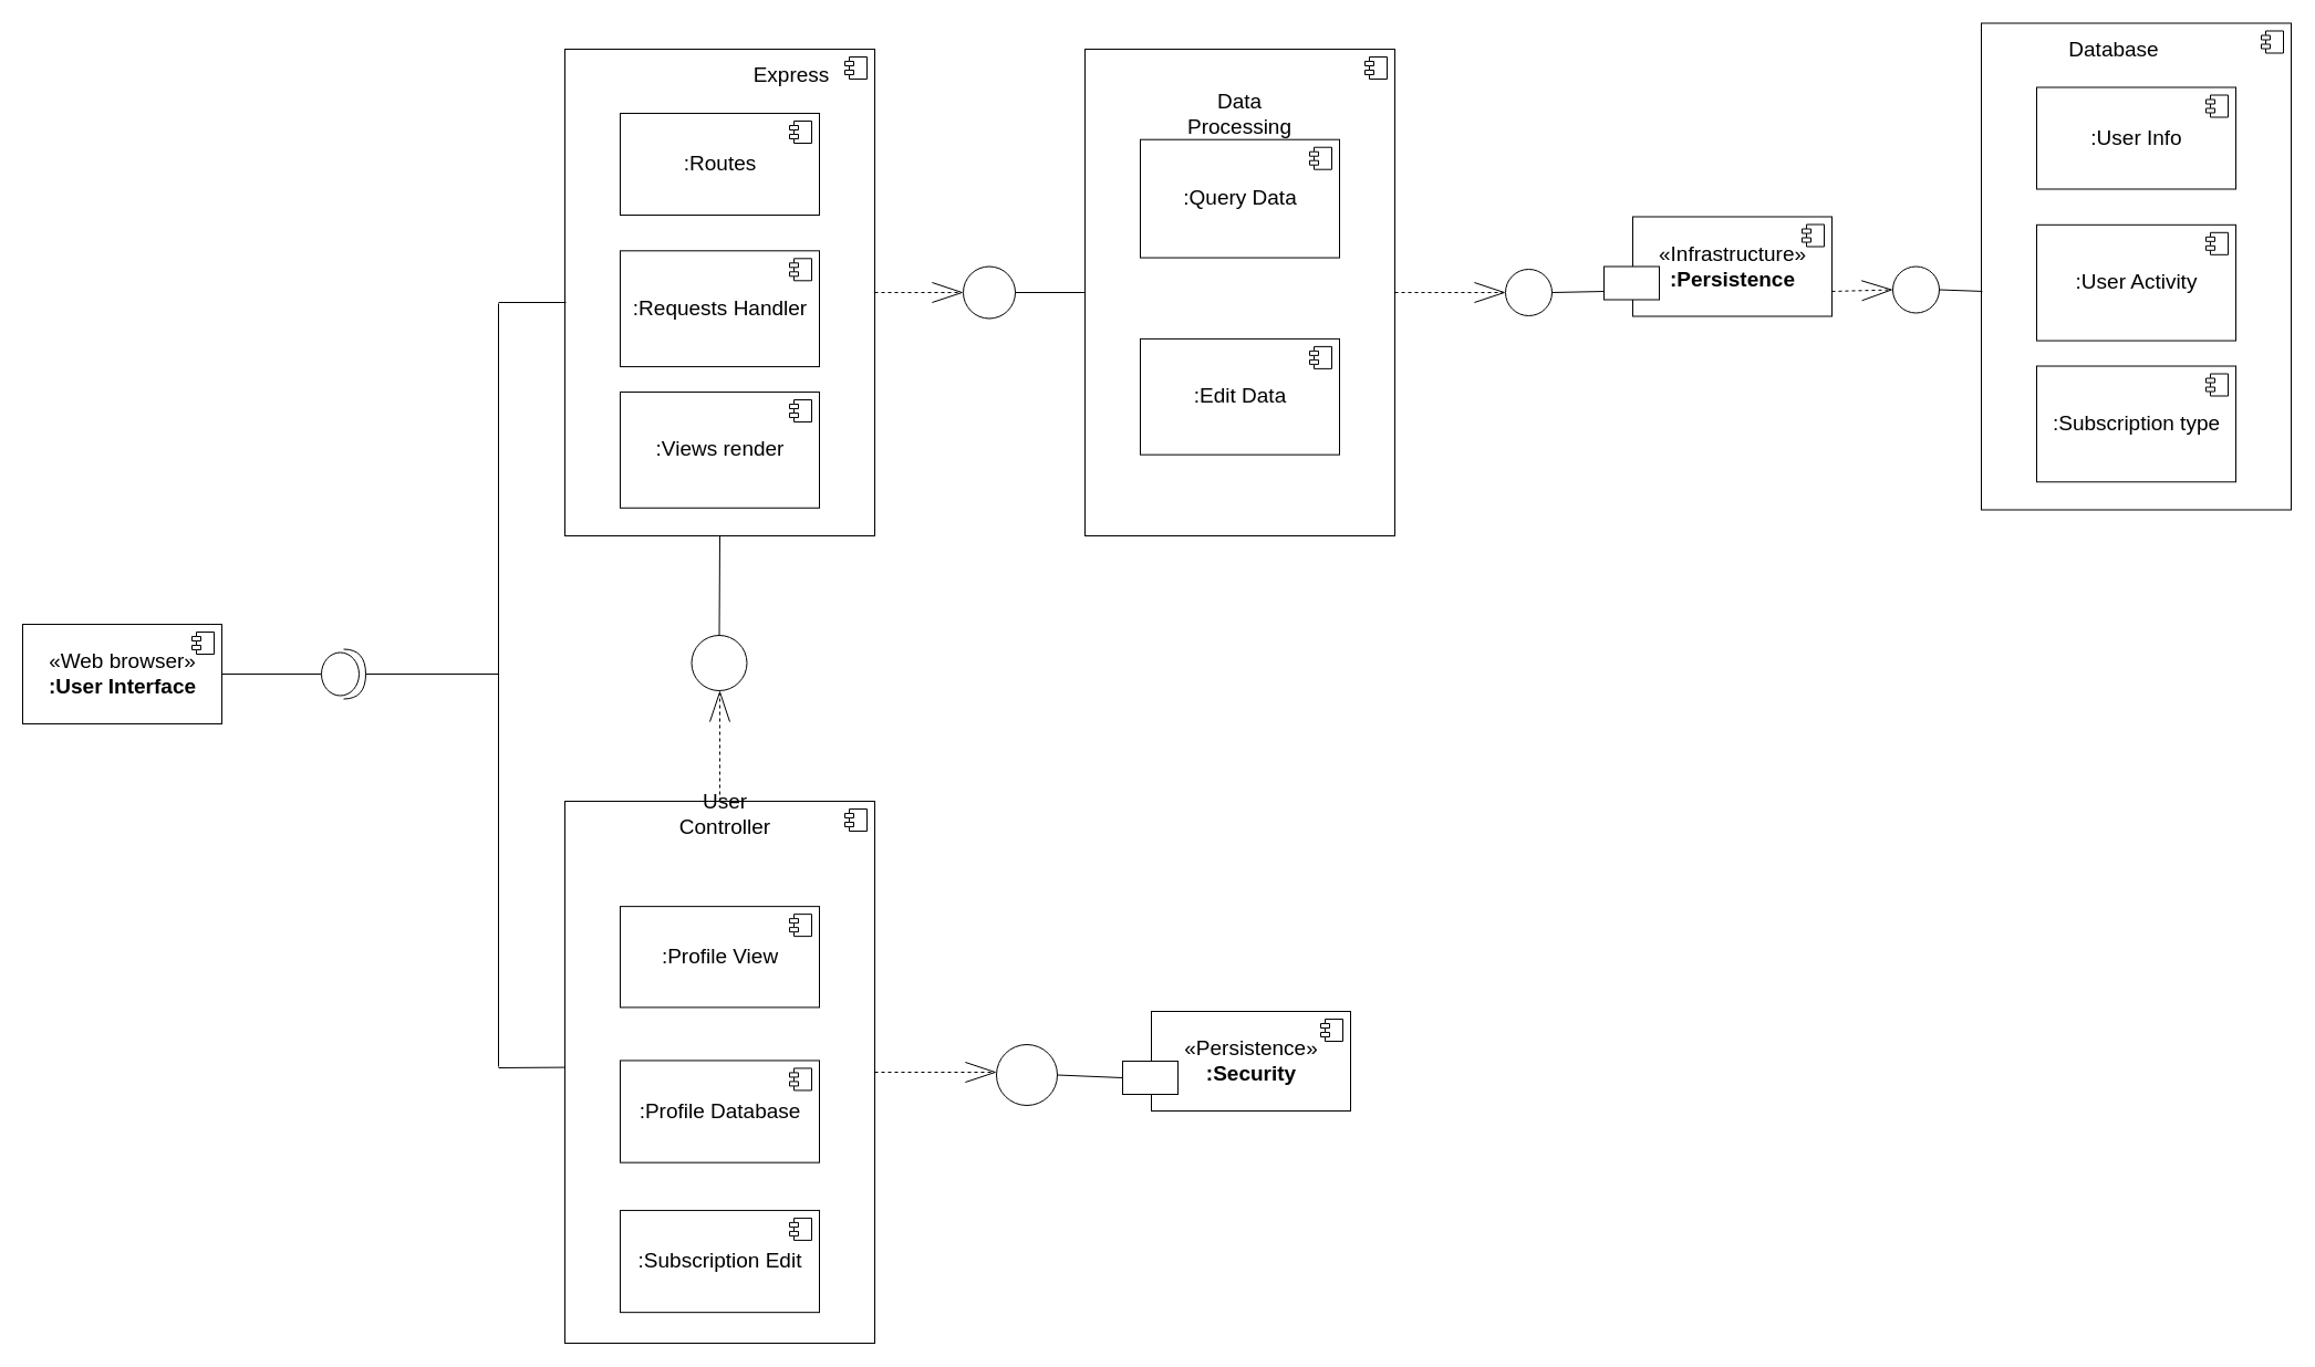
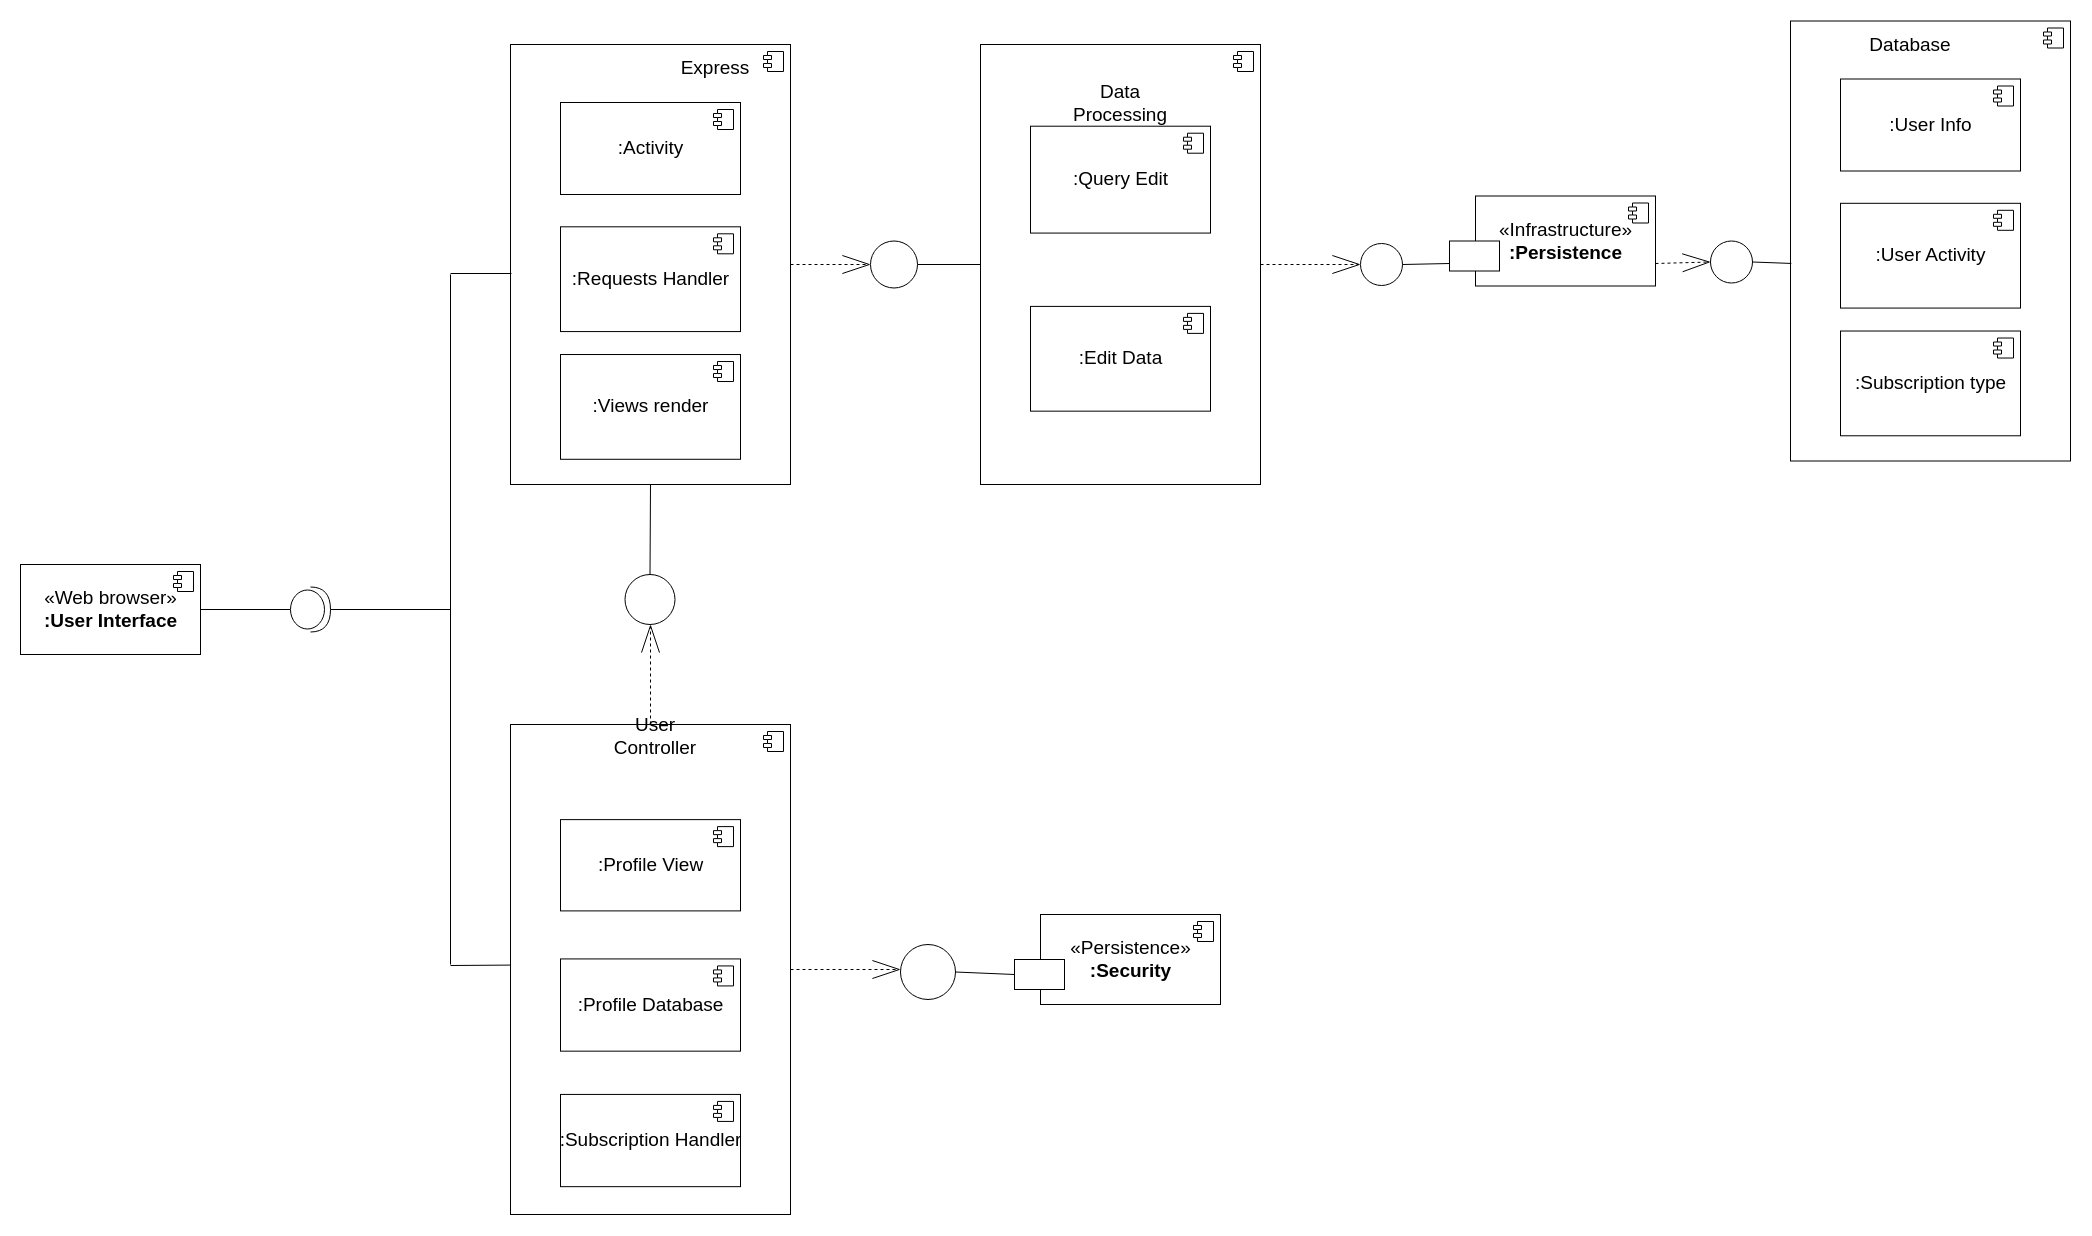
  <mxCell id="0" />
  <mxCell id="1" parent="0" />
  <mxCell id="2" value="«Web browser»&lt;br style=&quot;font-size: 19px&quot;&gt;&lt;b style=&quot;font-size: 19px&quot;&gt;:User Interface&lt;/b&gt;" style="html=1;fontSize=19;" parent="1" vertex="1"><mxGeometry x="20" y="564" width="180" height="90" as="geometry" /></mxCell>
  <mxCell id="3" value="" style="shape=component;jettyWidth=8;jettyHeight=4;fontSize=19;" parent="2" vertex="1"><mxGeometry x="1" width="20" height="20" relative="1" as="geometry"><mxPoint x="-27" y="7" as="offset" /></mxGeometry></mxCell>
  <mxCell id="4" value="" style="html=1;fontSize=19;" parent="1" vertex="1"><mxGeometry x="980" y="44" width="280" height="440" as="geometry" /></mxCell>
  <mxCell id="5" value="" style="shape=component;jettyWidth=8;jettyHeight=4;fontSize=19;" parent="4" vertex="1"><mxGeometry x="1" width="20" height="20" relative="1" as="geometry"><mxPoint x="-27" y="7" as="offset" /></mxGeometry></mxCell>
  <mxCell id="6" value="Data Processing" style="text;html=1;strokeColor=none;fillColor=none;align=center;verticalAlign=middle;whiteSpace=wrap;rounded=0;fontSize=19;" parent="4" vertex="1"><mxGeometry x="80" y="51.296" width="120" height="16.296" as="geometry" /></mxCell>
- <mxCell id="7" value=":Query Data" style="html=1;fontSize=19;" parent="4" vertex="1"><mxGeometry x="50" y="81.714" width="180" height="106.857" as="geometry" /></mxCell>
+ <mxCell id="7" value=":Query Edit" style="html=1;fontSize=19;" parent="4" vertex="1"><mxGeometry x="50" y="81.714" width="180" height="106.857" as="geometry" /></mxCell>
  <mxCell id="8" value="" style="shape=component;jettyWidth=8;jettyHeight=4;fontSize=19;" parent="7" vertex="1"><mxGeometry x="1" width="20" height="20" relative="1" as="geometry"><mxPoint x="-27" y="7" as="offset" /></mxGeometry></mxCell>
  <mxCell id="9" value=":Edit Data" style="html=1;fontSize=19;" parent="4" vertex="1"><mxGeometry x="50" y="261.905" width="180" height="104.762" as="geometry" /></mxCell>
  <mxCell id="10" value="" style="shape=component;jettyWidth=8;jettyHeight=4;fontSize=19;" parent="9" vertex="1"><mxGeometry x="1" width="20" height="20" relative="1" as="geometry"><mxPoint x="-27" y="7" as="offset" /></mxGeometry></mxCell>
  <mxCell id="11" value="" style="html=1;fontSize=19;" parent="1" vertex="1"><mxGeometry x="510" y="724" width="280" height="490" as="geometry" /></mxCell>
  <mxCell id="12" value="" style="shape=component;jettyWidth=8;jettyHeight=4;fontSize=19;" parent="11" vertex="1"><mxGeometry x="1" width="20" height="20" relative="1" as="geometry"><mxPoint x="-27" y="7" as="offset" /></mxGeometry></mxCell>
  <mxCell id="13" value="User Controller" style="text;html=1;strokeColor=none;fillColor=none;align=center;verticalAlign=middle;whiteSpace=wrap;rounded=0;fontSize=19;" parent="11" vertex="1"><mxGeometry x="85" y="3.148" width="120" height="18.148" as="geometry" /></mxCell>
  <mxCell id="14" value=":Profile View" style="html=1;fontSize=19;" parent="11" vertex="1"><mxGeometry x="50" y="95.118" width="180" height="91.275" as="geometry" /></mxCell>
  <mxCell id="15" value="" style="shape=component;jettyWidth=8;jettyHeight=4;fontSize=19;" parent="14" vertex="1"><mxGeometry x="1" width="20" height="20" relative="1" as="geometry"><mxPoint x="-27" y="7" as="offset" /></mxGeometry></mxCell>
  <mxCell id="16" value=":Profile Database" style="html=1;fontSize=19;" parent="11" vertex="1"><mxGeometry x="50" y="234.431" width="180" height="92.235" as="geometry" /></mxCell>
  <mxCell id="17" value="" style="shape=component;jettyWidth=8;jettyHeight=4;fontSize=19;" parent="16" vertex="1"><mxGeometry x="1" width="20" height="20" relative="1" as="geometry"><mxPoint x="-27" y="7" as="offset" /></mxGeometry></mxCell>
- <mxCell id="18" value=":Subscription Edit" style="html=1;fontSize=19;" parent="11" vertex="1"><mxGeometry x="50" y="369.931" width="180" height="92.235" as="geometry" /></mxCell>
+ <mxCell id="18" value=":Subscription Handler" style="html=1;fontSize=19;" parent="11" vertex="1"><mxGeometry x="50" y="369.931" width="180" height="92.235" as="geometry" /></mxCell>
  <mxCell id="19" value="" style="shape=component;jettyWidth=8;jettyHeight=4;fontSize=19;" parent="18" vertex="1"><mxGeometry x="1" width="20" height="20" relative="1" as="geometry"><mxPoint x="-27" y="7" as="offset" /></mxGeometry></mxCell>
  <mxCell id="20" value="" style="html=1;fontSize=19;" parent="1" vertex="1"><mxGeometry x="510" y="44" width="280" height="440" as="geometry" /></mxCell>
  <mxCell id="21" value="" style="shape=component;jettyWidth=8;jettyHeight=4;fontSize=19;" parent="20" vertex="1"><mxGeometry x="1" width="20" height="20" relative="1" as="geometry"><mxPoint x="-27" y="7" as="offset" /></mxGeometry></mxCell>
  <mxCell id="22" value="Express" style="text;html=1;strokeColor=none;fillColor=none;align=center;verticalAlign=middle;whiteSpace=wrap;rounded=0;fontSize=19;" parent="20" vertex="1"><mxGeometry x="145" y="16.296" width="120" height="16.296" as="geometry" /></mxCell>
- <mxCell id="23" value=":Routes" style="html=1;fontSize=19;" parent="20" vertex="1"><mxGeometry x="50" y="58" width="180" height="92" as="geometry" /></mxCell>
+ <mxCell id="23" value=":Activity" style="html=1;fontSize=19;" parent="20" vertex="1"><mxGeometry x="50" y="58" width="180" height="92" as="geometry" /></mxCell>
  <mxCell id="24" value="" style="shape=component;jettyWidth=8;jettyHeight=4;fontSize=19;" parent="23" vertex="1"><mxGeometry x="1" width="20" height="20" relative="1" as="geometry"><mxPoint x="-27" y="7" as="offset" /></mxGeometry></mxCell>
  <mxCell id="25" value=":Requests Handler" style="html=1;fontSize=19;" parent="20" vertex="1"><mxGeometry x="50" y="182.31" width="180" height="104.762" as="geometry" /></mxCell>
  <mxCell id="26" value="" style="shape=component;jettyWidth=8;jettyHeight=4;fontSize=19;" parent="25" vertex="1"><mxGeometry x="1" width="20" height="20" relative="1" as="geometry"><mxPoint x="-27" y="7" as="offset" /></mxGeometry></mxCell>
  <mxCell id="27" value=":Views render" style="html=1;fontSize=19;" parent="20" vertex="1"><mxGeometry x="50" y="310.024" width="180" height="104.762" as="geometry" /></mxCell>
  <mxCell id="28" value="" style="shape=component;jettyWidth=8;jettyHeight=4;fontSize=19;" parent="27" vertex="1"><mxGeometry x="1" width="20" height="20" relative="1" as="geometry"><mxPoint x="-27" y="7" as="offset" /></mxGeometry></mxCell>
  <mxCell id="29" value="" style="rounded=0;orthogonalLoop=1;jettySize=auto;html=1;endArrow=none;endFill=0;exitX=1;exitY=0.5;exitDx=0;exitDy=0;fontSize=19;" parent="1" source="2" edge="1"><mxGeometry relative="1" as="geometry"><mxPoint x="280" y="609" as="sourcePoint" /><mxPoint x="290" y="609" as="targetPoint" /></mxGeometry></mxCell>
  <mxCell id="30" value="" style="endArrow=none;html=1;fontSize=19;" parent="1" edge="1"><mxGeometry width="50" height="50" relative="1" as="geometry"><mxPoint x="450" y="964" as="sourcePoint" /><mxPoint x="450" y="609" as="targetPoint" /></mxGeometry></mxCell>
  <mxCell id="31" value="" style="endArrow=none;html=1;entryX=0.002;entryY=0.491;entryDx=0;entryDy=0;entryPerimeter=0;fontSize=19;" parent="1" target="11" edge="1"><mxGeometry width="50" height="50" relative="1" as="geometry"><mxPoint x="450" y="965" as="sourcePoint" /><mxPoint x="510" y="884" as="targetPoint" /></mxGeometry></mxCell>
  <mxCell id="32" value="" style="endArrow=none;html=1;fontSize=19;" parent="1" edge="1"><mxGeometry width="50" height="50" relative="1" as="geometry"><mxPoint x="450" y="614" as="sourcePoint" /><mxPoint x="450" y="274" as="targetPoint" /></mxGeometry></mxCell>
  <mxCell id="33" value="" style="endArrow=none;html=1;fontSize=19;" parent="1" edge="1"><mxGeometry width="50" height="50" relative="1" as="geometry"><mxPoint x="450" y="273" as="sourcePoint" /><mxPoint x="511" y="273" as="targetPoint" /><Array as="points"><mxPoint x="450" y="273" /></Array></mxGeometry></mxCell>
  <mxCell id="34" value="" style="endArrow=openThin;html=1;exitX=0.5;exitY=0;exitDx=0;exitDy=0;dashed=1;endSize=26;endFill=0;fontSize=19;" parent="1" source="11" edge="1"><mxGeometry width="50" height="50" relative="1" as="geometry"><mxPoint x="580" y="714" as="sourcePoint" /><mxPoint x="650" y="624" as="targetPoint" /></mxGeometry></mxCell>
  <mxCell id="35" value="" style="ellipse;whiteSpace=wrap;html=1;aspect=fixed;fontSize=19;" parent="1" vertex="1"><mxGeometry x="624.5" y="574" width="50" height="50" as="geometry" /></mxCell>
  <mxCell id="36" value="" style="endArrow=none;html=1;exitX=0.5;exitY=1;exitDx=0;exitDy=0;entryX=0.5;entryY=0;entryDx=0;entryDy=0;fontSize=19;" parent="1" source="20" target="35" edge="1"><mxGeometry width="50" height="50" relative="1" as="geometry"><mxPoint x="660" y="564" as="sourcePoint" /><mxPoint x="710" y="514" as="targetPoint" /></mxGeometry></mxCell>
  <mxCell id="37" value="" style="endArrow=openThin;html=1;exitX=1;exitY=0.5;exitDx=0;exitDy=0;dashed=1;endFill=0;endSize=26;fontSize=19;" parent="1" source="20" edge="1"><mxGeometry width="50" height="50" relative="1" as="geometry"><mxPoint x="860" y="254" as="sourcePoint" /><mxPoint x="870" y="264" as="targetPoint" /></mxGeometry></mxCell>
  <mxCell id="38" value="" style="ellipse;whiteSpace=wrap;html=1;aspect=fixed;fontSize=19;" parent="1" vertex="1"><mxGeometry x="870" y="240.5" width="47" height="47" as="geometry" /></mxCell>
  <mxCell id="39" value="" style="endArrow=none;html=1;exitX=1;exitY=0.5;exitDx=0;exitDy=0;entryX=0;entryY=0.5;entryDx=0;entryDy=0;fontSize=19;" parent="1" source="38" target="4" edge="1"><mxGeometry width="50" height="50" relative="1" as="geometry"><mxPoint x="880" y="354" as="sourcePoint" /><mxPoint x="930" y="304" as="targetPoint" /></mxGeometry></mxCell>
  <mxCell id="40" value="«Infrastructure»&lt;br style=&quot;font-size: 19px&quot;&gt;&lt;b style=&quot;font-size: 19px&quot;&gt;:Persistence&lt;/b&gt;" style="html=1;fontSize=19;" parent="1" vertex="1"><mxGeometry x="1475" y="195.5" width="180" height="90" as="geometry" /></mxCell>
  <mxCell id="41" value="" style="shape=component;jettyWidth=8;jettyHeight=4;fontSize=19;" parent="40" vertex="1"><mxGeometry x="1" width="20" height="20" relative="1" as="geometry"><mxPoint x="-27" y="7" as="offset" /></mxGeometry></mxCell>
  <mxCell id="42" value="" style="rounded=0;whiteSpace=wrap;html=1;fontSize=19;" parent="40" vertex="1"><mxGeometry x="-26" y="45" width="50" height="30" as="geometry" /></mxCell>
  <mxCell id="43" value="" style="endArrow=openThin;html=1;exitX=1;exitY=0.5;exitDx=0;exitDy=0;dashed=1;endFill=0;endSize=26;fontSize=19;" parent="1" source="4" edge="1"><mxGeometry width="50" height="50" relative="1" as="geometry"><mxPoint x="1329.5" y="289" as="sourcePoint" /><mxPoint x="1360" y="264" as="targetPoint" /></mxGeometry></mxCell>
  <mxCell id="44" value="" style="ellipse;whiteSpace=wrap;html=1;aspect=fixed;fontSize=19;" parent="1" vertex="1"><mxGeometry x="1360" y="243" width="42" height="42" as="geometry" /></mxCell>
  <mxCell id="45" value="" style="endArrow=none;html=1;exitX=1;exitY=0.5;exitDx=0;exitDy=0;entryX=0;entryY=0.75;entryDx=0;entryDy=0;fontSize=19;" parent="1" source="44" target="42" edge="1"><mxGeometry width="50" height="50" relative="1" as="geometry"><mxPoint x="1410" y="364" as="sourcePoint" /><mxPoint x="1460" y="314" as="targetPoint" /></mxGeometry></mxCell>
  <mxCell id="46" value="" style="html=1;fontSize=19;" parent="1" vertex="1"><mxGeometry x="1790" y="20.5" width="280" height="440" as="geometry" /></mxCell>
  <mxCell id="47" value="" style="shape=component;jettyWidth=8;jettyHeight=4;fontSize=19;" parent="46" vertex="1"><mxGeometry x="1" width="20" height="20" relative="1" as="geometry"><mxPoint x="-27" y="7" as="offset" /></mxGeometry></mxCell>
  <mxCell id="48" value="Database" style="text;html=1;strokeColor=none;fillColor=none;align=center;verticalAlign=middle;whiteSpace=wrap;rounded=0;fontSize=19;" parent="46" vertex="1"><mxGeometry x="60" y="16.296" width="120" height="16.296" as="geometry" /></mxCell>
  <mxCell id="49" value=":User Info" style="html=1;fontSize=19;" parent="46" vertex="1"><mxGeometry x="50" y="58" width="180" height="92" as="geometry" /></mxCell>
  <mxCell id="50" value="" style="shape=component;jettyWidth=8;jettyHeight=4;fontSize=19;" parent="49" vertex="1"><mxGeometry x="1" width="20" height="20" relative="1" as="geometry"><mxPoint x="-27" y="7" as="offset" /></mxGeometry></mxCell>
  <mxCell id="51" value=":User Activity" style="html=1;fontSize=19;" parent="46" vertex="1"><mxGeometry x="50" y="182.31" width="180" height="104.762" as="geometry" /></mxCell>
  <mxCell id="52" value="" style="shape=component;jettyWidth=8;jettyHeight=4;fontSize=19;" parent="51" vertex="1"><mxGeometry x="1" width="20" height="20" relative="1" as="geometry"><mxPoint x="-27" y="7" as="offset" /></mxGeometry></mxCell>
  <mxCell id="53" value=":Subscription type" style="html=1;fontSize=19;" parent="46" vertex="1"><mxGeometry x="50" y="310.024" width="180" height="104.762" as="geometry" /></mxCell>
  <mxCell id="54" value="" style="shape=component;jettyWidth=8;jettyHeight=4;fontSize=19;" parent="53" vertex="1"><mxGeometry x="1" width="20" height="20" relative="1" as="geometry"><mxPoint x="-27" y="7" as="offset" /></mxGeometry></mxCell>
  <mxCell id="55" value="" style="ellipse;whiteSpace=wrap;html=1;aspect=fixed;fontSize=19;" parent="1" vertex="1"><mxGeometry x="1710" y="240.5" width="42" height="42" as="geometry" /></mxCell>
  <mxCell id="56" value="" style="endArrow=openThin;html=1;dashed=1;entryX=0;entryY=0.5;entryDx=0;entryDy=0;exitX=1;exitY=0.75;exitDx=0;exitDy=0;endFill=0;endSize=26;fontSize=19;" parent="1" source="40" target="55" edge="1"><mxGeometry width="50" height="50" relative="1" as="geometry"><mxPoint x="1500" y="444" as="sourcePoint" /><mxPoint x="1550" y="394" as="targetPoint" /></mxGeometry></mxCell>
  <mxCell id="57" value="" style="endArrow=none;html=1;entryX=0.003;entryY=0.551;entryDx=0;entryDy=0;entryPerimeter=0;exitX=1;exitY=0.5;exitDx=0;exitDy=0;fontSize=19;" parent="1" source="55" target="46" edge="1"><mxGeometry width="50" height="50" relative="1" as="geometry"><mxPoint x="1720" y="364" as="sourcePoint" /><mxPoint x="1770" y="314" as="targetPoint" /></mxGeometry></mxCell>
  <mxCell id="58" value="«Persistence»&lt;br style=&quot;font-size: 19px&quot;&gt;&lt;b style=&quot;font-size: 19px&quot;&gt;:Security&lt;/b&gt;" style="html=1;fontSize=19;" parent="1" vertex="1"><mxGeometry x="1040" y="914" width="180" height="90" as="geometry" /></mxCell>
  <mxCell id="59" value="" style="shape=component;jettyWidth=8;jettyHeight=4;fontSize=19;" parent="58" vertex="1"><mxGeometry x="1" width="20" height="20" relative="1" as="geometry"><mxPoint x="-27" y="7" as="offset" /></mxGeometry></mxCell>
  <mxCell id="60" value="" style="rounded=0;whiteSpace=wrap;html=1;fontSize=19;" parent="58" vertex="1"><mxGeometry x="-26" y="45" width="50" height="30" as="geometry" /></mxCell>
  <mxCell id="61" value="" style="endArrow=openThin;html=1;exitX=1;exitY=0.5;exitDx=0;exitDy=0;endSize=26;endFill=0;dashed=1;fontSize=19;" parent="1" source="11" edge="1"><mxGeometry width="50" height="50" relative="1" as="geometry"><mxPoint x="800" y="1064" as="sourcePoint" /><mxPoint x="900" y="969" as="targetPoint" /></mxGeometry></mxCell>
  <mxCell id="62" value="" style="ellipse;whiteSpace=wrap;html=1;aspect=fixed;fontSize=19;" parent="1" vertex="1"><mxGeometry x="900" y="944" width="55" height="55" as="geometry" /></mxCell>
  <mxCell id="63" value="" style="endArrow=none;html=1;exitX=1;exitY=0.5;exitDx=0;exitDy=0;entryX=0;entryY=0.5;entryDx=0;entryDy=0;fontSize=19;" parent="1" source="62" target="60" edge="1"><mxGeometry width="50" height="50" relative="1" as="geometry"><mxPoint x="960" y="1044" as="sourcePoint" /><mxPoint x="1010" y="994" as="targetPoint" /></mxGeometry></mxCell>
  <mxCell id="64" value="" style="endArrow=none;html=1;exitX=1;exitY=0.5;exitDx=0;exitDy=0;exitPerimeter=0;fontSize=19;" parent="1" source="65" edge="1"><mxGeometry width="50" height="50" relative="1" as="geometry"><mxPoint x="310" y="609" as="sourcePoint" /><mxPoint x="450" y="609" as="targetPoint" /></mxGeometry></mxCell>
  <mxCell id="65" value="" style="shape=providedRequiredInterface;html=1;verticalLabelPosition=bottom;fontSize=19;" parent="1" vertex="1"><mxGeometry x="290" y="586.5" width="40" height="45" as="geometry" /></mxCell>
